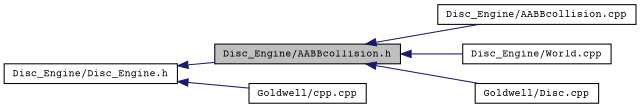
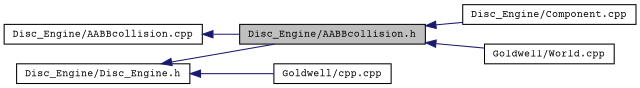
  digraph {
    fontname="Courier Prime"
    rankdir=LR
    node [color=black fillcolor=white fontname="Courier Prime" fontsize=10 shape=record style=filled]
    edge [color=midnightblue dir=back fontname="Courier Prime" fontsize=10 labelfontname=Helvetica labelfontsize=10 style=solid]
    n1 [fillcolor=grey75 fontcolor=black height=0.2 label="Disc_Engine/AABBcollision.h" width=0.4]
    n2 [height=0.2 label="Disc_Engine/AABBcollision.cpp" width=0.4]
-   n3 [height=0.2 label="Disc_Engine/World.cpp" width=0.4]
-   n4 [height=0.2 label="Goldwell/Disc.cpp" width=0.4]
+   n3 [height=0.2 label="Disc_Engine/Component.cpp" width=0.4]
+   n4 [height=0.2 label="Goldwell/World.cpp" width=0.4]
    n5 [height=0.2 label="Disc_Engine/Disc_Engine.h" width=0.4]
    n6 [height=0.2 label="Goldwell/cpp.cpp" width=0.4]
-   n1 -> n2
+   n2 -> n1
    n1 -> n3
    n1 -> n4
    n5 -> n1
    n5 -> n6
  }
